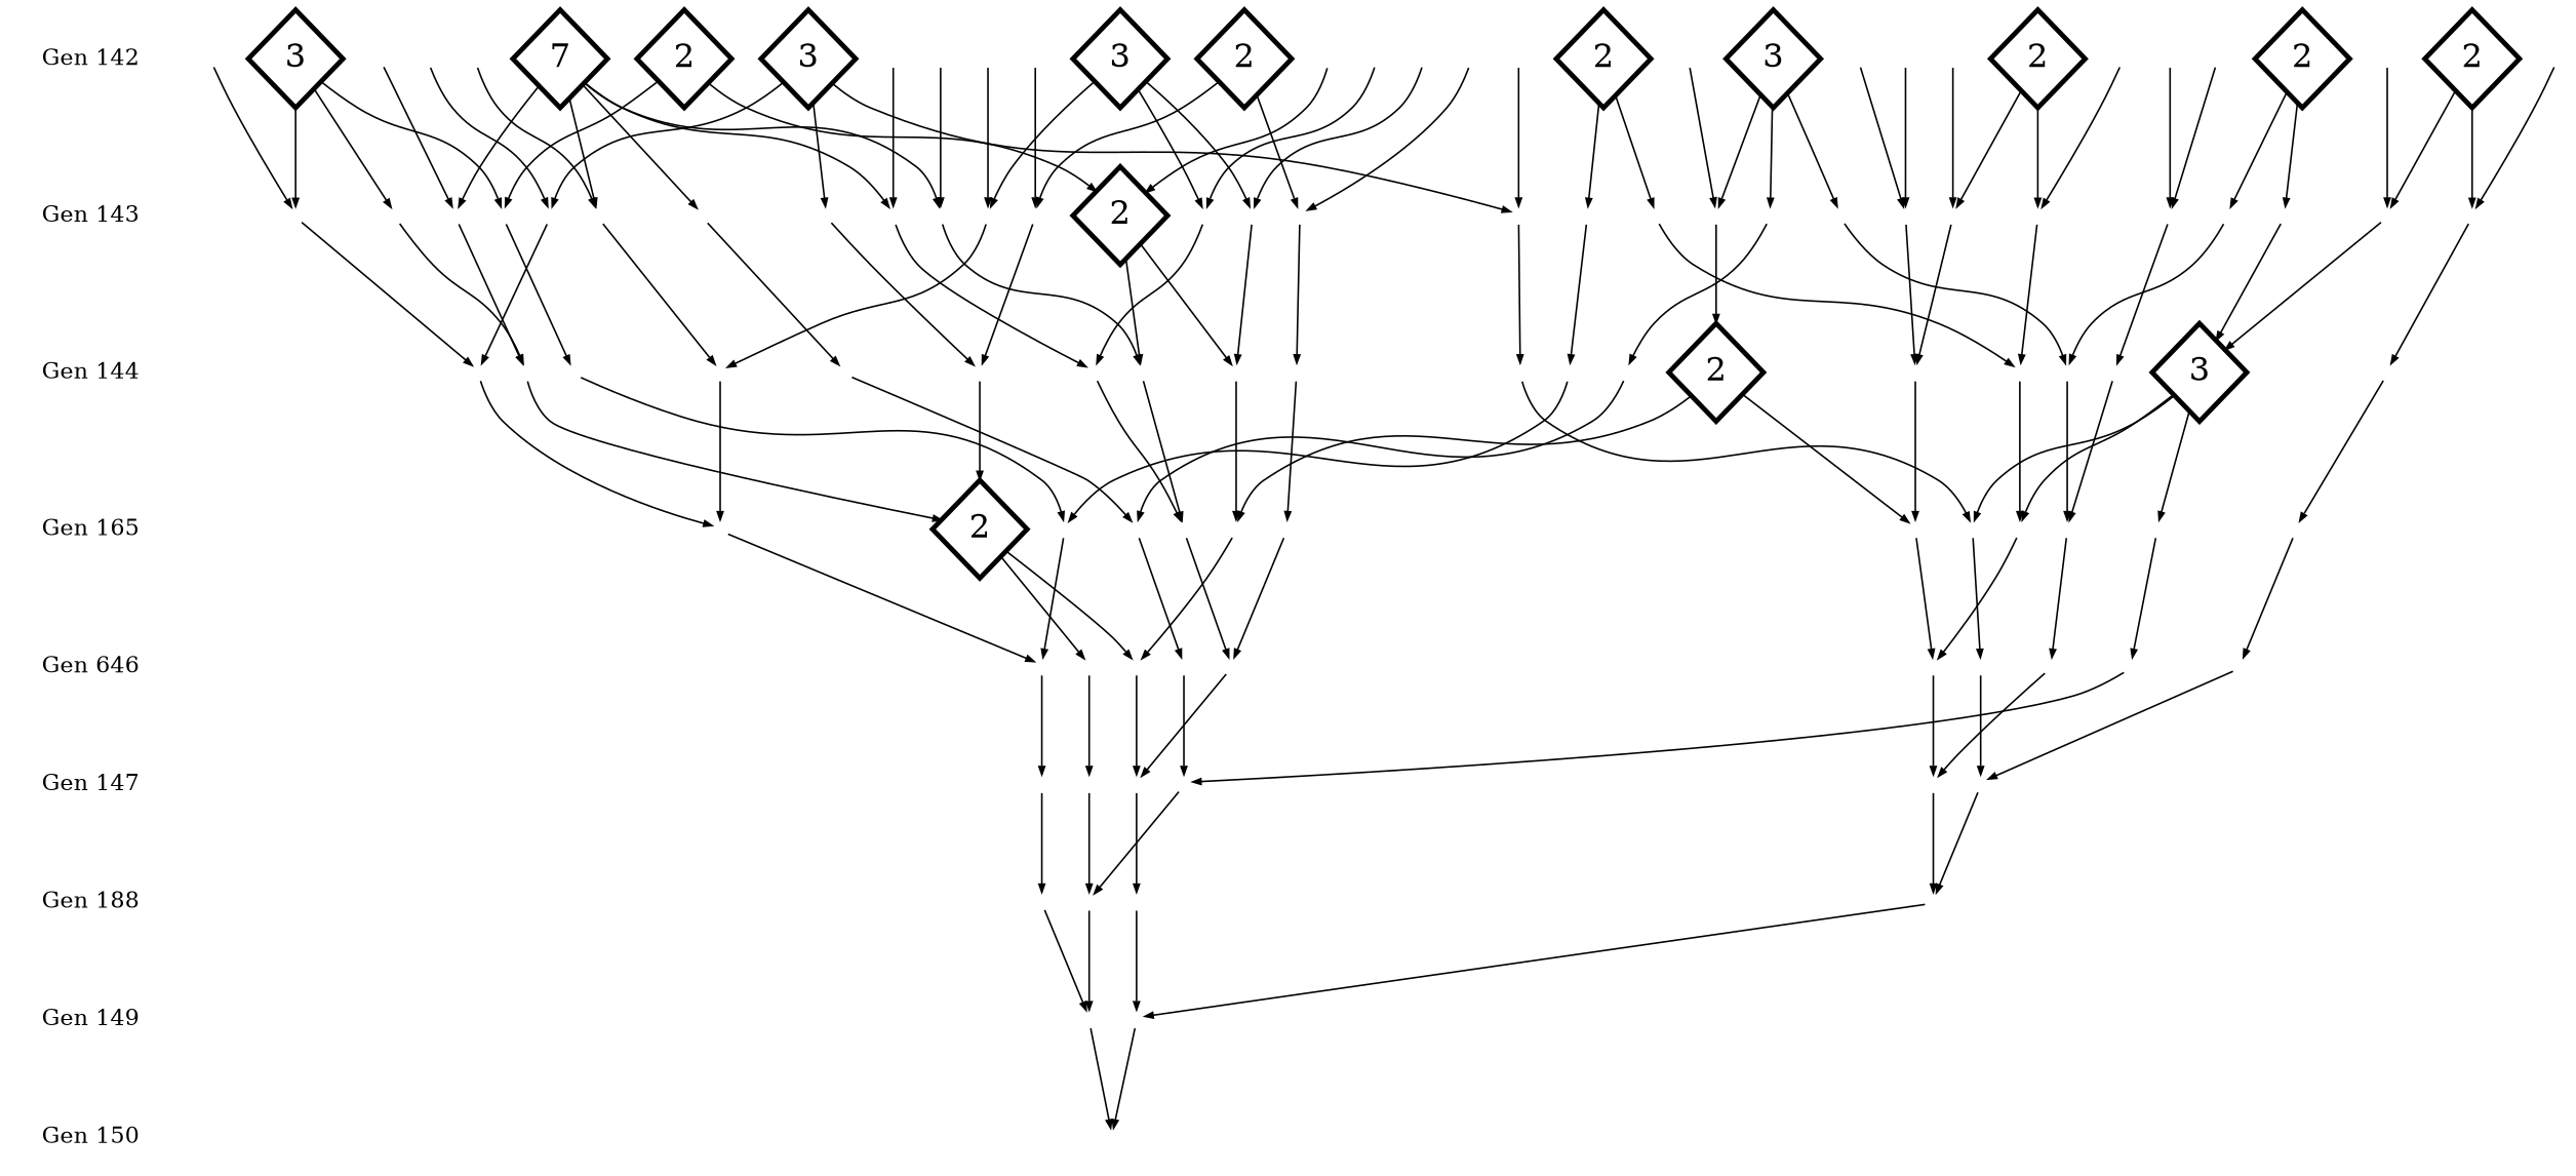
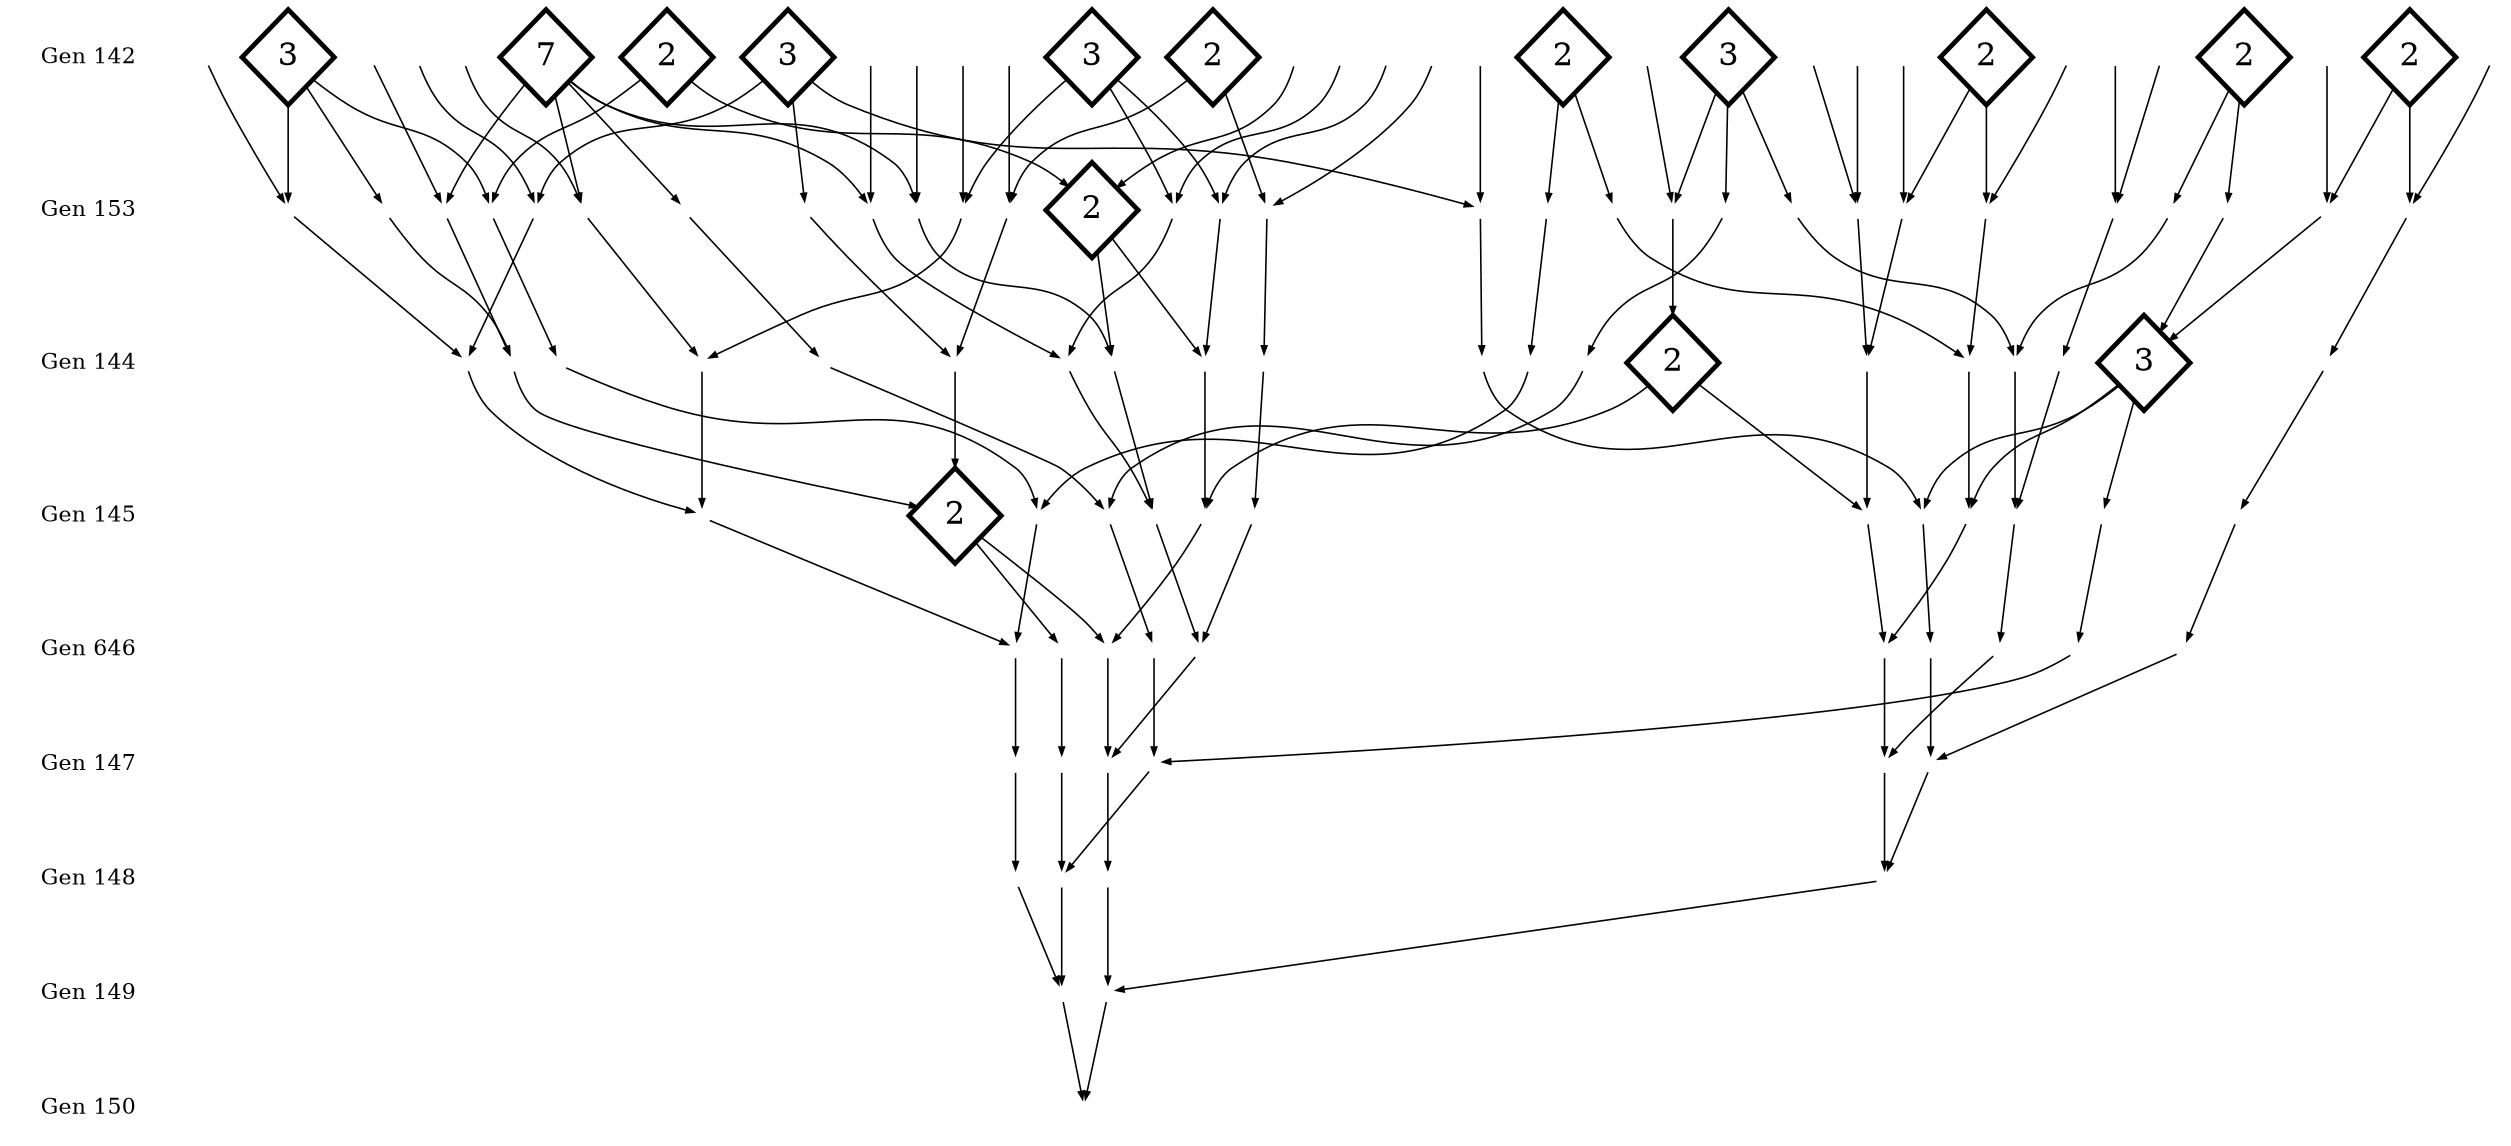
  digraph {
    node [penwidth=0 fillcolor=white shape=point]
    edge [arrowsize=0.5]
    "Gen 142" [fillcolor="" shape=""]
    n2 [fontsize=20 height=0.15 label=2 penwidth=3 shape=diamond width=0.15]
-   "Gen 143" [fillcolor="" shape=""]
+   "Gen 143" [label="Gen 153" fillcolor="" shape=""]
    "143:414" [height=0.15 width=0.15]
    "Gen 144" [fillcolor="" shape=""]
    "144:805" [height=0.15 width=0.15]
-   "Gen 145" [label="Gen 165" fillcolor="" shape=""]
+   "Gen 145" [fillcolor="" shape=""]
    "145:907" [height=0.15 width=0.15]
    n9 [label="Gen 646" fillcolor="" shape=""]
    "146:257" [height=0.15 width=0.15]
    "Gen 147" [fillcolor="" shape=""]
    "147:068" [height=0.15 width=0.15]
-   "Gen 148" [label="Gen 188" fillcolor="" shape=""]
+   "Gen 148" [fillcolor="" shape=""]
    "148:016" [height=0.15 width=0.15]
    "Gen 149" [fillcolor="" shape=""]
    "149:650" [height=0.15 width=0.15]
    "Gen 150" [fillcolor="" shape=""]
    "150:387" [height=0.15 width=0.15]
    "143:815" [height=0.15 width=0.15]
    "143:076" [height=0.15 width=0.15]
    "144:917" [height=0.15 width=0.15]
    n22 [fontsize=20 height=0.15 label=2 penwidth=3 shape=diamond width=0.15]
    "146:834" [height=0.15 width=0.15]
    "148:217" [height=0.15 width=0.15]
    "142:707" [height=0.15 width=0.15]
    "143:803" [height=0.15 width=0.15]
    n27 [fontsize=20 height=0.15 label=2 penwidth=3 shape=diamond width=0.15]
    "143:950" [height=0.15 width=0.15]
    "144:477" [height=0.15 width=0.15]
    n30 [fontsize=20 height=0.15 label=3 penwidth=3 shape=diamond width=0.15]
    "143:004" [height=0.15 width=0.15]
    "143:407" [height=0.15 width=0.15]
    "143:109" [height=0.15 width=0.15]
    "144:323" [height=0.15 width=0.15]
    "144:633" [height=0.15 width=0.15]
    n36 [fontsize=20 height=0.15 label=3 penwidth=3 shape=diamond width=0.15]
    "143:301" [height=0.15 width=0.15]
    "143:754" [height=0.15 width=0.15]
    "143:821" [height=0.15 width=0.15]
    "144:312" [height=0.15 width=0.15]
    "144:132" [height=0.15 width=0.15]
    n42 [fontsize=20 height=0.15 label=7 penwidth=3 shape=diamond width=0.15]
    "143:373" [height=0.15 width=0.15]
    "143:957" [height=0.15 width=0.15]
    "143:316" [height=0.15 width=0.15]
    "143:430" [height=0.15 width=0.15]
    "143:567" [height=0.15 width=0.15]
    "144:121" [height=0.15 width=0.15]
    "144:963" [height=0.15 width=0.15]
    "144:820" [height=0.15 width=0.15]
    "144:562" [height=0.15 width=0.15]
    "142:795" [height=0.15 width=0.15]
    n53 [fontsize=20 height=0.15 label=3 penwidth=3 shape=diamond width=0.15]
    "144:334" [height=0.15 width=0.15]
    "145:744" [height=0.15 width=0.15]
    "145:390" [height=0.15 width=0.15]
    "145:455" [height=0.15 width=0.15]
    "142:346" [height=0.15 width=0.15]
    "143:098" [height=0.15 width=0.15]
    n60 [fontsize=20 height=0.15 label=2 penwidth=3 shape=diamond width=0.15]
    "143:984" [height=0.15 width=0.15]
    "144:981" [height=0.15 width=0.15]
    n63 [fontsize=20 height=0.15 label=3 penwidth=3 shape=diamond width=0.15]
    "143:934" [height=0.15 width=0.15]
    "143:014" [height=0.15 width=0.15]
    "143:759" [height=0.15 width=0.15]
    "144:855" [height=0.15 width=0.15]
    n68 [fontsize=20 height=0.15 label=2 penwidth=3 shape=diamond width=0.15]
    "145:765" [height=0.15 width=0.15]
    n70 [fontsize=20 height=0.15 label=3 penwidth=3 shape=diamond width=0.15]
    "143:140" [height=0.15 width=0.15]
    "143:886" [height=0.15 width=0.15]
    "143:035" [height=0.15 width=0.15]
    "144:893" [height=0.15 width=0.15]
    "145:269" [height=0.15 width=0.15]
    "142:668" [height=0.15 width=0.15]
    "142:774" [height=0.15 width=0.15]
    "142:259" [height=0.15 width=0.15]
    "142:550" [height=0.15 width=0.15]
    n80 [fontsize=20 height=0.15 label=2 penwidth=3 shape=diamond width=0.15]
    n81 [fontsize=20 height=0.15 label=2 penwidth=3 shape=diamond width=0.15]
    "145:955" [height=0.15 width=0.15]
    n83 [fontsize=20 height=0.15 label=2 penwidth=3 shape=diamond width=0.15]
    "143:395" [height=0.15 width=0.15]
    "143:829" [height=0.15 width=0.15]
    "144:430" [height=0.15 width=0.15]
    "144:715" [height=0.15 width=0.15]
    "142:376" [height=0.15 width=0.15]
    "145:997" [height=0.15 width=0.15]
    "142:863" [height=0.15 width=0.15]
    "145:471" [height=0.15 width=0.15]
    "142:872" [height=0.15 width=0.15]
    "142:420" [height=0.15 width=0.15]
    "145:285" [height=0.15 width=0.15]
    "142:095" [height=0.15 width=0.15]
    "142:634" [height=0.15 width=0.15]
    "142:109" [height=0.15 width=0.15]
    "145:268" [height=0.15 width=0.15]
    "142:470" [height=0.15 width=0.15]
    "142:505" [height=0.15 width=0.15]
    n101 [fontsize=20 height=0.15 label=2 penwidth=3 shape=diamond width=0.15]
    "143:276" [height=0.15 width=0.15]
    "143:875" [height=0.15 width=0.15]
    "144:259" [height=0.15 width=0.15]
    "142:428" [height=0.15 width=0.15]
    "142:826" [height=0.15 width=0.15]
    "142:106" [height=0.15 width=0.15]
    "143:514" [height=0.15 width=0.15]
    "142:282" [height=0.15 width=0.15]
    "145:460" [height=0.15 width=0.15]
    "142:238" [height=0.15 width=0.15]
    "142:676" [height=0.15 width=0.15]
    "146:388" [height=0.15 width=0.15]
    "146:110" [height=0.15 width=0.15]
    "146:852" [height=0.15 width=0.15]
    "146:954" [height=0.15 width=0.15]
    "146:292" [height=0.15 width=0.15]
    "146:573" [height=0.15 width=0.15]
    "146:437" [height=0.15 width=0.15]
    "146:203" [height=0.15 width=0.15]
    "147:111" [height=0.15 width=0.15]
    "147:724" [height=0.15 width=0.15]
    "147:275" [height=0.15 width=0.15]
    "147:609" [height=0.15 width=0.15]
    "147:510" [height=0.15 width=0.15]
    "148:983" [height=0.15 width=0.15]
    "148:052" [height=0.15 width=0.15]
    "149:588" [height=0.15 width=0.15]
    subgraph sub_1 {
      rank=same
      "Gen 142"
      n2
    }
    subgraph sub_2 {
      rank=same
      "Gen 143"
      "143:414"
    }
    subgraph sub_3 {
      rank=same
      "Gen 144"
      "144:805"
    }
    subgraph sub_4 {
      rank=same
      "Gen 145"
      "145:907"
    }
    subgraph sub_5 {
      rank=same
      n9
      "146:257"
    }
    subgraph sub_6 {
      rank=same
      "Gen 147"
      "147:068"
    }
    subgraph sub_7 {
      rank=same
      "Gen 148"
      "148:016"
    }
    subgraph sub_8 {
      rank=same
      "Gen 149"
      "149:650"
    }
    subgraph sub_9 {
      rank=same
      "Gen 150"
      "150:387"
    }
    "Gen 142" -> "Gen 143" [style=invis arrowsize=""]
    n2 -> "143:815"
    n2 -> "143:076"
    "Gen 143" -> "Gen 144" [style=invis arrowsize=""]
    "143:414" -> "144:917"
    "Gen 144" -> "Gen 145" [style=invis arrowsize=""]
    "144:805" -> n22
    "Gen 145" -> n9 [style=invis arrowsize=""]
    "145:907" -> "146:834"
    n9 -> "Gen 147" [style=invis arrowsize=""]
    "146:257" -> "147:068"
    "Gen 147" -> "Gen 148" [style=invis arrowsize=""]
    "147:068" -> "148:217"
    "Gen 148" -> "Gen 149" [style=invis arrowsize=""]
    "148:016" -> "149:650"
    "Gen 149" -> "Gen 150" [style=invis arrowsize=""]
    "149:650" -> "150:387"
    "143:815" -> n53
    "143:076" -> "144:334"
    "144:917" -> "145:460"
    n22 -> "146:388"
    n22 -> "146:110"
    "146:834" -> "147:068"
    "148:217" -> "149:588"
    "142:707" -> "143:803"
    "143:803" -> "144:805"
    n27 -> "143:803"
    n27 -> "143:950"
    "143:950" -> "144:477"
    "144:477" -> "145:997"
    n30 -> "143:004"
    n30 -> "143:407"
    n30 -> "143:109"
    "143:004" -> "144:805"
    "143:407" -> "144:323"
    "143:109" -> "144:633"
    "144:323" -> "145:269"
    "144:633" -> "145:390"
    n36 -> "143:301"
    n36 -> "143:754"
    n36 -> "143:821"
    "143:301" -> "144:312"
    "143:754" -> "144:323"
    "143:821" -> "144:132"
    "144:312" -> n22
    "144:132" -> "145:955"
    n42 -> "143:373"
    n42 -> "143:957"
    n42 -> "143:316"
    n42 -> "143:430"
    n42 -> "143:567"
    "143:373" -> "144:312"
    "143:957" -> "144:121"
    "143:316" -> "144:963"
    "143:430" -> "144:820"
    "143:567" -> "144:562"
    "144:121" -> "145:765"
    "144:963" -> "145:269"
    "144:820" -> "145:471"
    "144:562" -> "145:471"
    "142:795" -> "143:373"
    n53 -> "145:744"
    n53 -> "145:390"
    n53 -> "145:455"
    "144:334" -> "145:460"
    "145:744" -> "146:852"
    "145:390" -> "146:954"
    "145:455" -> "146:834"
    "142:346" -> "143:098"
    "143:098" -> n53
    n60 -> "143:098"
    n60 -> "143:984"
    "143:984" -> "144:981"
    "144:981" -> "145:268"
    n63 -> "143:934"
    n63 -> "143:014"
    n63 -> "143:759"
    "143:934" -> "144:855"
    "143:014" -> n68
    "143:759" -> "144:334"
    "144:855" -> "145:765"
    n68 -> "145:907"
    n68 -> "145:285"
    "145:765" -> "146:292"
    n70 -> "143:140"
    n70 -> "143:886"
    n70 -> "143:035"
    "143:140" -> "144:963"
    "143:886" -> "144:820"
    "143:035" -> "144:893"
    "144:893" -> "145:285"
    "145:269" -> "146:573"
    "142:668" -> "143:140"
    "142:774" -> "143:316"
    "142:259" -> "143:407"
    "142:550" -> "143:754"
    n80 -> "143:821"
    n80 -> n81
    n81 -> "144:562"
    n81 -> "144:893"
    "145:955" -> "146:573"
    n83 -> "143:395"
    n83 -> "143:829"
    "143:395" -> "144:430"
    "143:829" -> "144:715"
    "144:430" -> "145:955"
    "144:715" -> "145:455"
    "142:376" -> "143:950"
    "145:997" -> "146:437"
    "142:863" -> "143:430"
    "145:471" -> "146:437"
    "142:872" -> "143:886"
    "142:420" -> "143:567"
    "145:285" -> "146:110"
    "142:095" -> n81
    "142:634" -> "143:014"
    "142:109" -> "143:035"
    "145:268" -> "146:203"
    "142:470" -> "143:984"
    "142:505" -> "143:109"
    n101 -> "143:276"
    n101 -> "143:875"
    "143:276" -> "144:715"
    "143:875" -> "144:259"
    "144:259" -> "145:907"
    "142:428" -> "143:276"
    "142:826" -> "143:875"
    "142:106" -> "143:514"
    "143:514" -> "144:259"
    "142:282" -> "143:514"
    "145:460" -> "146:257"
    "142:238" -> "143:414"
    "142:676" -> "143:414"
    "146:388" -> "147:111"
    "146:110" -> "147:724"
    "146:852" -> "147:275"
    "146:954" -> "147:510"
    "146:292" -> "147:275"
    "146:573" -> "147:609"
    "146:437" -> "147:724"
    "146:203" -> "147:510"
    "147:111" -> "148:983"
    "147:724" -> "148:052"
    "147:275" -> "148:983"
    "147:609" -> "148:016"
    "147:510" -> "148:217"
    "148:983" -> "149:650"
    "148:052" -> "149:588"
    "149:588" -> "150:387"
  }
